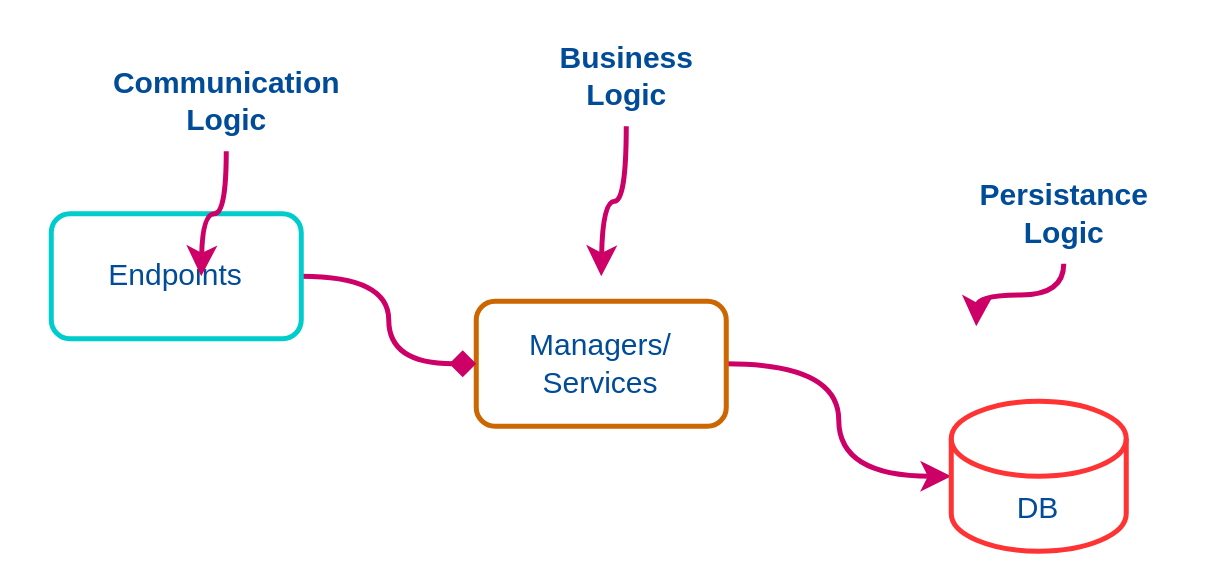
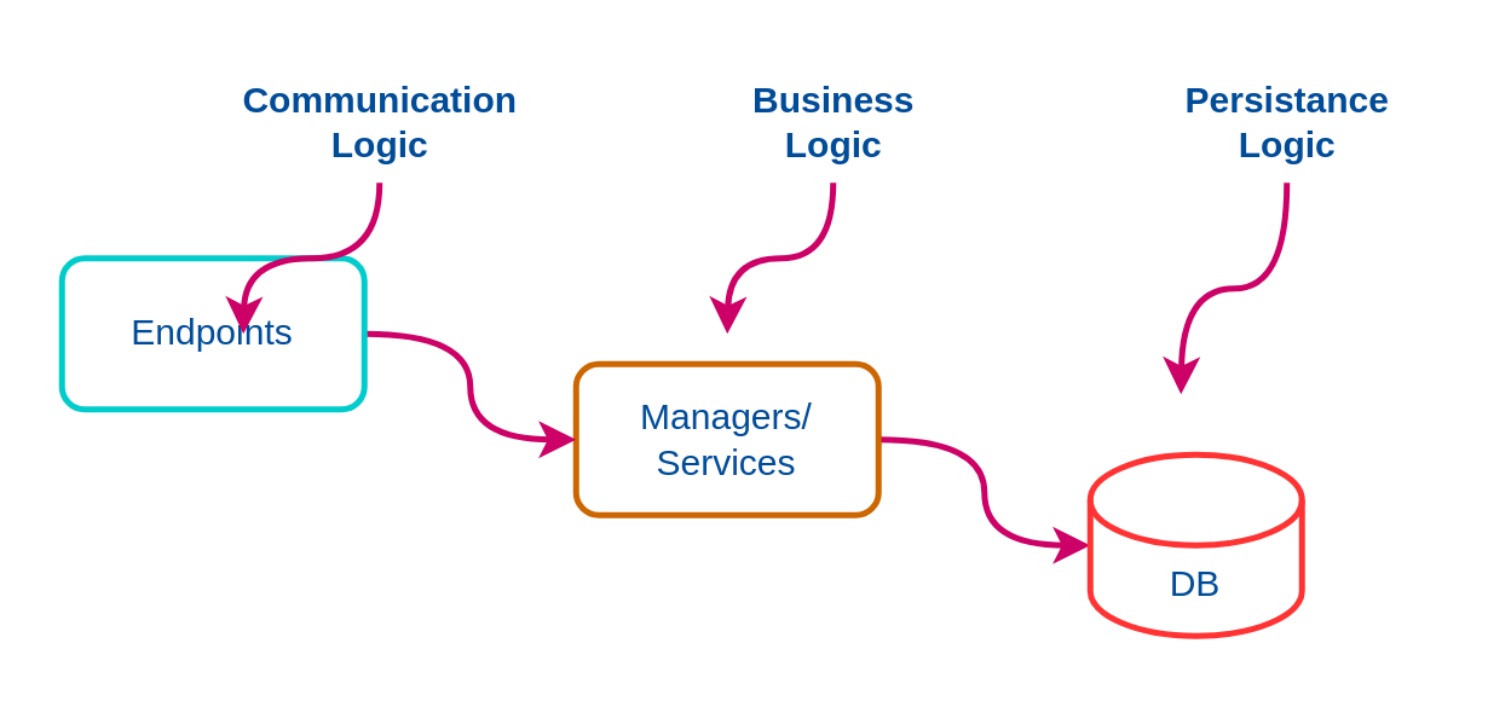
  <mxCell id="0" />
  <mxCell id="1" parent="0" />
  <mxCell id="2" style="edgeStyle=orthogonalEdgeStyle;rounded=0;orthogonalLoop=1;jettySize=auto;html=1;entryX=0;entryY=0.5;entryDx=0;entryDy=0;entryPerimeter=0;strokeWidth=2;strokeColor=#CC0066;curved=1;" parent="1" source="3" target="4" edge="1"><mxGeometry relative="1" as="geometry" /></mxCell>
  <mxCell id="3" value="&lt;font color=&quot;#004c99&quot;&gt;Managers/&lt;br&gt;Services&lt;br&gt;&lt;/font&gt;" style="rounded=1;whiteSpace=wrap;html=1;strokeWidth=2;strokeColor=#CC6600;" parent="1" vertex="1"><mxGeometry x="190" y="120" width="100" height="50" as="geometry" /></mxCell>
- <mxCell id="4" value="&lt;font color=&quot;#004c99&quot;&gt;DB&lt;/font&gt;" style="shape=cylinder3;whiteSpace=wrap;html=1;boundedLbl=1;backgroundOutline=1;size=15;strokeWidth=2;strokeColor=#FF3333;" parent="1" vertex="1"><mxGeometry x="380" y="160" width="70" height="60" as="geometry" /></mxCell>
- <mxCell id="5" style="edgeStyle=orthogonalEdgeStyle;rounded=0;orthogonalLoop=1;jettySize=auto;html=1;entryX=0;entryY=0.5;entryDx=0;entryDy=0;strokeWidth=2;elbow=vertical;curved=1;strokeColor=#CC0066;endArrow=diamond;" parent="1" source="6" target="3" edge="1"><mxGeometry relative="1" as="geometry" /></mxCell>
+ <mxCell id="4" value="&lt;font color=&quot;#004c99&quot;&gt;DB&lt;/font&gt;" style="shape=cylinder3;whiteSpace=wrap;html=1;boundedLbl=1;backgroundOutline=1;size=15;strokeWidth=2;strokeColor=#FF3333;" parent="1" vertex="1"><mxGeometry x="360" y="150" width="70" height="60" as="geometry" /></mxCell>
+ <mxCell id="5" style="edgeStyle=orthogonalEdgeStyle;rounded=0;orthogonalLoop=1;jettySize=auto;html=1;entryX=0;entryY=0.5;entryDx=0;entryDy=0;strokeWidth=2;elbow=vertical;curved=1;strokeColor=#CC0066;" parent="1" source="6" target="3" edge="1"><mxGeometry relative="1" as="geometry" /></mxCell>
  <mxCell id="6" value="&lt;font color=&quot;#004c99&quot;&gt;Endpoints&lt;/font&gt;" style="rounded=1;whiteSpace=wrap;html=1;strokeWidth=2;strokeColor=#00CCCC;" parent="1" vertex="1"><mxGeometry x="20" y="85" width="100" height="50" as="geometry" /></mxCell>
  <mxCell id="7" value="" style="endArrow=classic;html=1;rounded=0;edgeStyle=orthogonalEdgeStyle;curved=1;strokeWidth=2;strokeColor=#CC0066;" parent="1" source="8" edge="1"><mxGeometry width="50" height="50" relative="1" as="geometry"><mxPoint x="60" y="10" as="sourcePoint" /><mxPoint x="80" y="110" as="targetPoint" /></mxGeometry></mxCell>
- <mxCell id="8" value="&lt;font color=&quot;#004c99&quot;&gt;&lt;b&gt;Communication&lt;br&gt;Logic&lt;/b&gt;&lt;/font&gt;" style="text;html=1;align=center;verticalAlign=middle;resizable=0;points=[];autosize=1;strokeColor=none;fillColor=none;" parent="1" vertex="1"><mxGeometry x="35" y="20" width="110" height="40" as="geometry" /></mxCell>
+ <mxCell id="8" value="&lt;font color=&quot;#004c99&quot;&gt;&lt;b&gt;Communication&lt;br&gt;Logic&lt;/b&gt;&lt;/font&gt;" style="text;html=1;align=center;verticalAlign=middle;resizable=0;points=[];autosize=1;strokeColor=none;fillColor=none;" parent="1" vertex="1"><mxGeometry x="70" y="20" width="110" height="40" as="geometry" /></mxCell>
  <mxCell id="9" value="" style="endArrow=classic;html=1;rounded=0;edgeStyle=orthogonalEdgeStyle;curved=1;strokeWidth=2;strokeColor=#CC0066;" parent="1" source="10" edge="1"><mxGeometry width="50" height="50" relative="1" as="geometry"><mxPoint x="240" y="10" as="sourcePoint" /><mxPoint x="240" y="110" as="targetPoint" /></mxGeometry></mxCell>
- <mxCell id="10" value="&lt;font color=&quot;#004c99&quot;&gt;&lt;b&gt;Business&lt;br&gt;Logic&lt;/b&gt;&lt;/font&gt;" style="text;html=1;align=center;verticalAlign=middle;resizable=0;points=[];autosize=1;strokeColor=none;fillColor=none;" parent="1" vertex="1"><mxGeometry x="210" y="10" width="80" height="40" as="geometry" /></mxCell>
+ <mxCell id="10" value="&lt;font color=&quot;#004c99&quot;&gt;&lt;b&gt;Business&lt;br&gt;Logic&lt;/b&gt;&lt;/font&gt;" style="text;html=1;align=center;verticalAlign=middle;resizable=0;points=[];autosize=1;strokeColor=none;fillColor=none;" parent="1" vertex="1"><mxGeometry x="235" y="20" width="80" height="40" as="geometry" /></mxCell>
  <mxCell id="11" value="" style="endArrow=classic;html=1;rounded=0;edgeStyle=orthogonalEdgeStyle;curved=1;strokeWidth=2;strokeColor=#CC0066;" parent="1" source="12" edge="1"><mxGeometry width="50" height="50" relative="1" as="geometry"><mxPoint x="390" y="10" as="sourcePoint" /><mxPoint x="390" y="130" as="targetPoint" /></mxGeometry></mxCell>
- <mxCell id="12" value="&lt;font color=&quot;#004c99&quot;&gt;&lt;b&gt;Persistance&lt;br&gt;Logic&lt;/b&gt;&lt;/font&gt;" style="text;html=1;align=center;verticalAlign=middle;resizable=0;points=[];autosize=1;strokeColor=none;fillColor=none;" parent="1" vertex="1"><mxGeometry x="380" y="65" width="90" height="40" as="geometry" /></mxCell>
+ <mxCell id="12" value="&lt;font color=&quot;#004c99&quot;&gt;&lt;b&gt;Persistance&lt;br&gt;Logic&lt;/b&gt;&lt;/font&gt;" style="text;html=1;align=center;verticalAlign=middle;resizable=0;points=[];autosize=1;strokeColor=none;fillColor=none;" parent="1" vertex="1"><mxGeometry x="380" y="20" width="90" height="40" as="geometry" /></mxCell>
